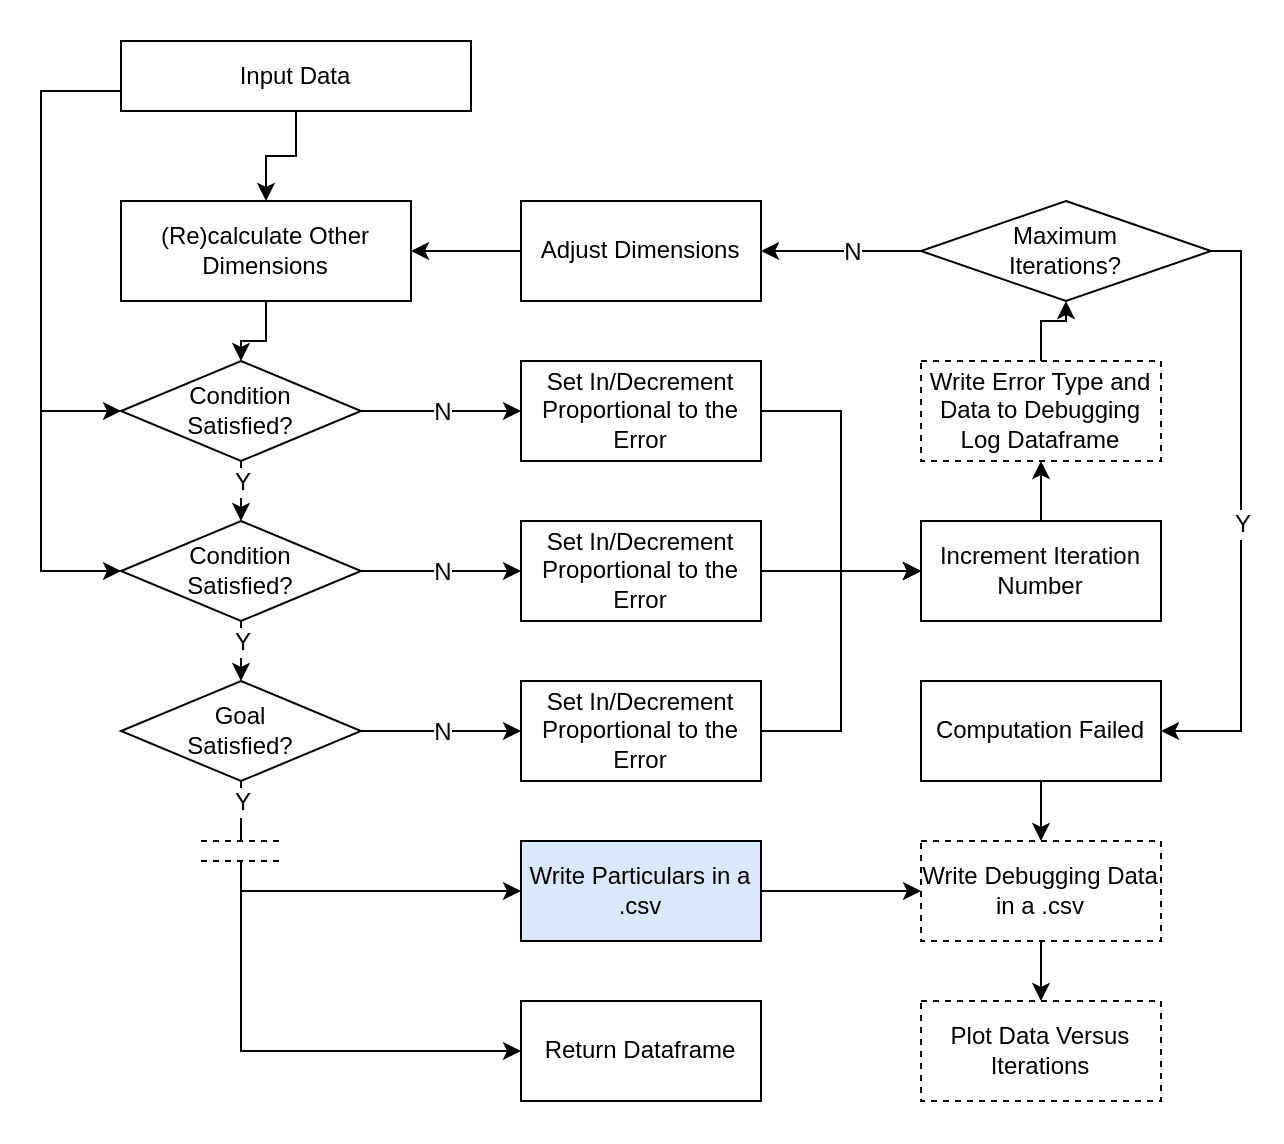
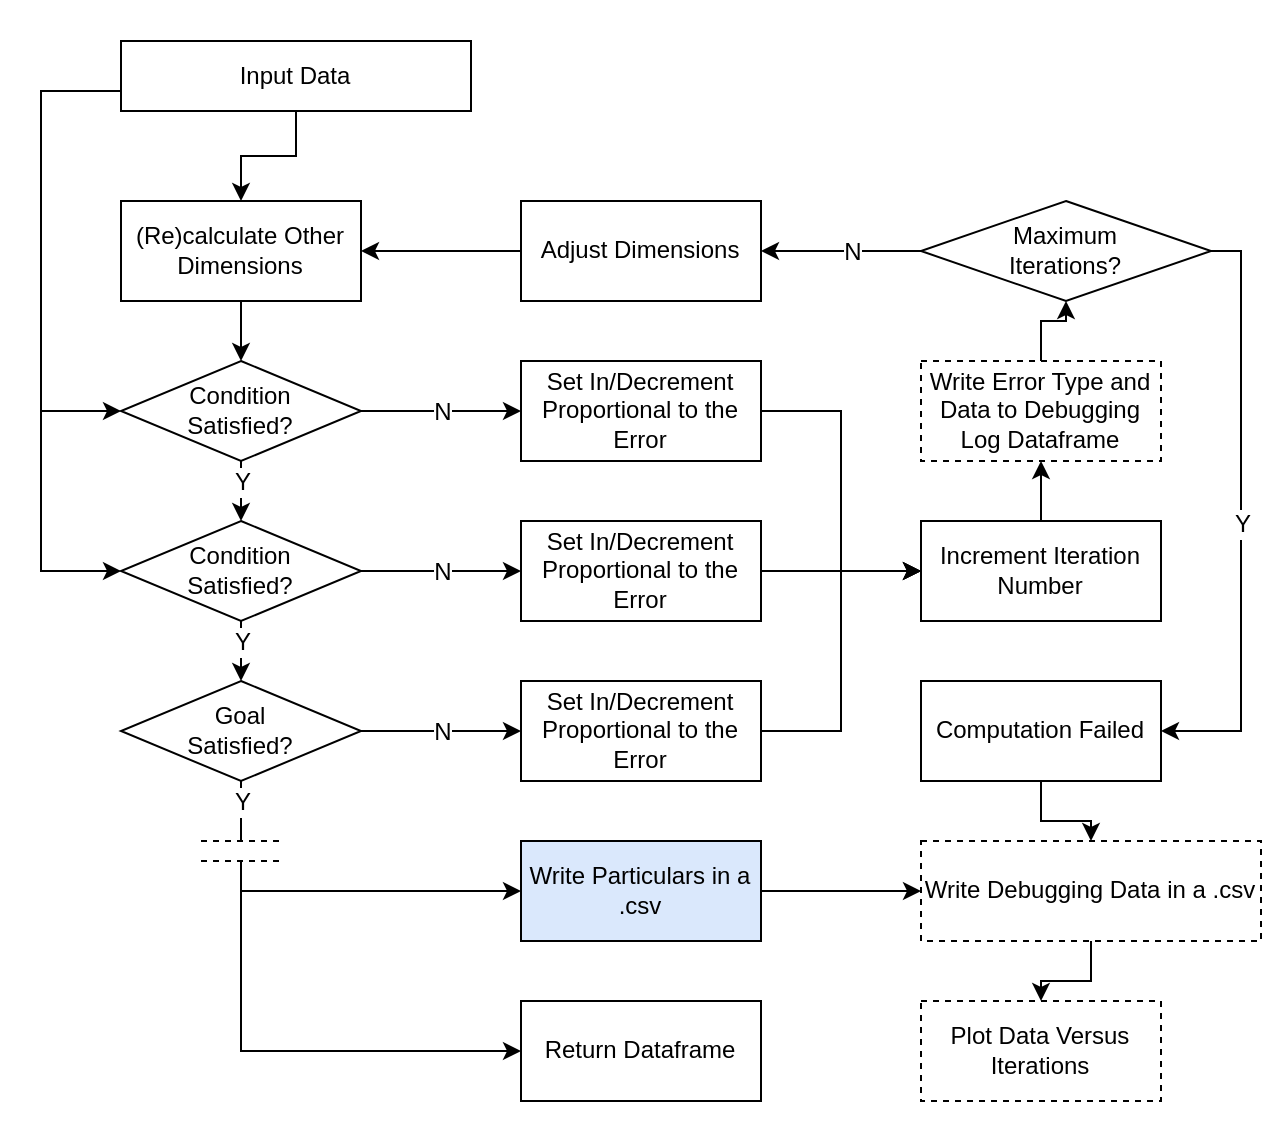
  <mxCell id="0" />
  <mxCell id="1" parent="0" />
  <mxCell id="2" value="" style="edgeStyle=orthogonalEdgeStyle;rounded=0;orthogonalLoop=1;jettySize=auto;html=1;entryX=0.5;entryY=1;entryDx=0;entryDy=0;" parent="1" source="3" target="35" edge="1"><mxGeometry relative="1" as="geometry"><mxPoint x="520" y="100" as="targetPoint" /></mxGeometry></mxCell>
  <mxCell id="3" value="Write Error Type and Data to Debugging Log Dataframe" style="rounded=0;whiteSpace=wrap;html=1;dashed=1;" parent="1" vertex="1"><mxGeometry x="460" y="180" width="120" height="50" as="geometry" /></mxCell>
  <mxCell id="4" value="" style="edgeStyle=orthogonalEdgeStyle;rounded=0;orthogonalLoop=1;jettySize=auto;html=1;entryX=0;entryY=0.5;entryDx=0;entryDy=0;exitX=1;exitY=0.5;exitDx=0;exitDy=0;" parent="1" source="8" target="10" edge="1"><mxGeometry relative="1" as="geometry"><mxPoint x="300" y="220" as="targetPoint" /><Array as="points"><mxPoint x="240" y="205" /><mxPoint x="240" y="205" /></Array></mxGeometry></mxCell>
  <mxCell id="5" value="N" style="text;html=1;resizable=0;points=[];align=center;verticalAlign=middle;labelBackgroundColor=#ffffff;" parent="4" vertex="1" connectable="0"><mxGeometry x="0.366" relative="1" as="geometry"><mxPoint x="-14.5" as="offset" /></mxGeometry></mxCell>
  <mxCell id="6" value="" style="edgeStyle=orthogonalEdgeStyle;rounded=0;orthogonalLoop=1;jettySize=auto;html=1;" parent="1" source="8" target="15" edge="1"><mxGeometry relative="1" as="geometry" /></mxCell>
  <mxCell id="7" value="Y" style="text;html=1;resizable=0;points=[];align=center;verticalAlign=middle;labelBackgroundColor=#ffffff;" parent="6" vertex="1" connectable="0"><mxGeometry x="0.47" relative="1" as="geometry"><mxPoint y="-7" as="offset" /></mxGeometry></mxCell>
  <mxCell id="8" value="Condition&lt;br&gt;Satisfied?" style="rhombus;whiteSpace=wrap;html=1;" parent="1" vertex="1"><mxGeometry x="60" y="180" width="120" height="50" as="geometry" /></mxCell>
  <mxCell id="9" value="" style="edgeStyle=orthogonalEdgeStyle;rounded=0;orthogonalLoop=1;jettySize=auto;html=1;entryX=0;entryY=0.5;entryDx=0;entryDy=0;exitX=1;exitY=0.5;exitDx=0;exitDy=0;" parent="1" source="10" target="37" edge="1"><mxGeometry relative="1" as="geometry"><mxPoint x="460" y="210" as="targetPoint" /><Array as="points"><mxPoint x="420" y="205" /><mxPoint x="420" y="285" /></Array></mxGeometry></mxCell>
  <mxCell id="10" value="Set In/Decrement Proportional to the Error" style="rounded=0;whiteSpace=wrap;html=1;" parent="1" vertex="1"><mxGeometry x="260" y="180" width="120" height="50" as="geometry" /></mxCell>
  <mxCell id="11" value="" style="edgeStyle=orthogonalEdgeStyle;rounded=0;orthogonalLoop=1;jettySize=auto;html=1;exitX=1;exitY=0.5;exitDx=0;exitDy=0;" parent="1" source="12" edge="1"><mxGeometry relative="1" as="geometry"><mxPoint x="460" y="285" as="targetPoint" /><Array as="points" /></mxGeometry></mxCell>
  <mxCell id="12" value="Set In/Decrement Proportional to the Error" style="rounded=0;whiteSpace=wrap;html=1;" parent="1" vertex="1"><mxGeometry x="260" y="260" width="120" height="50" as="geometry" /></mxCell>
  <mxCell id="13" value="" style="edgeStyle=orthogonalEdgeStyle;rounded=0;orthogonalLoop=1;jettySize=auto;html=1;" parent="1" source="15" target="17" edge="1"><mxGeometry relative="1" as="geometry" /></mxCell>
  <mxCell id="14" value="Y" style="text;html=1;resizable=0;points=[];align=center;verticalAlign=middle;labelBackgroundColor=#ffffff;" parent="13" vertex="1" connectable="0"><mxGeometry x="0.202" y="-5" relative="1" as="geometry"><mxPoint x="5" as="offset" /></mxGeometry></mxCell>
  <mxCell id="15" value="Condition&lt;br&gt;Satisfied?" style="rhombus;whiteSpace=wrap;html=1;" parent="1" vertex="1"><mxGeometry x="60" y="260" width="120" height="50" as="geometry" /></mxCell>
  <mxCell id="16" value="" style="edgeStyle=orthogonalEdgeStyle;rounded=0;orthogonalLoop=1;jettySize=auto;html=1;entryX=0;entryY=0.5;entryDx=0;entryDy=0;" parent="1" target="39" edge="1"><mxGeometry relative="1" as="geometry"><mxPoint x="120" y="430" as="sourcePoint" /><mxPoint x="160" y="470" as="targetPoint" /><Array as="points"><mxPoint x="120" y="445" /></Array></mxGeometry></mxCell>
  <mxCell id="17" value="Goal&lt;br&gt;Satisfied?" style="rhombus;whiteSpace=wrap;html=1;" parent="1" vertex="1"><mxGeometry x="60" y="340" width="120" height="50" as="geometry" /></mxCell>
  <mxCell id="18" value="" style="edgeStyle=orthogonalEdgeStyle;rounded=0;orthogonalLoop=1;jettySize=auto;html=1;entryX=0;entryY=0.5;entryDx=0;entryDy=0;exitX=1;exitY=0.5;exitDx=0;exitDy=0;" parent="1" source="19" target="37" edge="1"><mxGeometry relative="1" as="geometry"><mxPoint x="460" y="370" as="targetPoint" /><Array as="points"><mxPoint x="420" y="365" /><mxPoint x="420" y="285" /></Array></mxGeometry></mxCell>
  <mxCell id="19" value="Set In/Decrement Proportional to the Error" style="rounded=0;whiteSpace=wrap;html=1;" parent="1" vertex="1"><mxGeometry x="260" y="340" width="120" height="50" as="geometry" /></mxCell>
  <mxCell id="20" value="" style="edgeStyle=orthogonalEdgeStyle;rounded=0;orthogonalLoop=1;jettySize=auto;html=1;exitX=0.5;exitY=1;exitDx=0;exitDy=0;" parent="1" source="25" target="8" edge="1"><mxGeometry relative="1" as="geometry"><mxPoint x="160" y="160" as="sourcePoint" /></mxGeometry></mxCell>
  <mxCell id="21" value="" style="edgeStyle=orthogonalEdgeStyle;rounded=0;orthogonalLoop=1;jettySize=auto;html=1;entryX=0;entryY=0.5;entryDx=0;entryDy=0;exitX=1;exitY=0.5;exitDx=0;exitDy=0;" parent="1" source="15" target="12" edge="1"><mxGeometry relative="1" as="geometry"><mxPoint x="300" y="220" as="targetPoint" /><Array as="points"><mxPoint x="230" y="285" /><mxPoint x="230" y="285" /></Array></mxGeometry></mxCell>
  <mxCell id="22" value="N" style="text;html=1;resizable=0;points=[];align=center;verticalAlign=middle;labelBackgroundColor=#ffffff;" parent="21" vertex="1" connectable="0"><mxGeometry x="0.366" relative="1" as="geometry"><mxPoint x="-14.5" as="offset" /></mxGeometry></mxCell>
  <mxCell id="23" value="" style="edgeStyle=orthogonalEdgeStyle;rounded=0;orthogonalLoop=1;jettySize=auto;html=1;exitX=1;exitY=0.5;exitDx=0;exitDy=0;entryX=0;entryY=0.5;entryDx=0;entryDy=0;" parent="1" source="17" target="19" edge="1"><mxGeometry relative="1" as="geometry"><mxPoint x="229.793" y="300.138" as="sourcePoint" /><mxPoint x="260" y="370" as="targetPoint" /><Array as="points"><mxPoint x="240" y="365" /><mxPoint x="240" y="365" /></Array></mxGeometry></mxCell>
  <mxCell id="24" value="N" style="text;html=1;resizable=0;points=[];align=center;verticalAlign=middle;labelBackgroundColor=#ffffff;" parent="23" vertex="1" connectable="0"><mxGeometry x="0.366" relative="1" as="geometry"><mxPoint x="-14.5" as="offset" /></mxGeometry></mxCell>
- <mxCell id="25" value="(Re)calculate Other Dimensions" style="rounded=0;whiteSpace=wrap;html=1;" parent="1" vertex="1"><mxGeometry x="60" y="100" width="145" height="50" as="geometry" /></mxCell>
+ <mxCell id="25" value="(Re)calculate Other Dimensions" style="rounded=0;whiteSpace=wrap;html=1;" parent="1" vertex="1"><mxGeometry x="60" y="100" width="120" height="50" as="geometry" /></mxCell>
  <mxCell id="26" value="Plot Data Versus Iterations" style="rounded=0;whiteSpace=wrap;html=1;dashed=1;" parent="1" vertex="1"><mxGeometry x="460" y="500" width="120" height="50" as="geometry" /></mxCell>
  <mxCell id="27" value="" style="edgeStyle=orthogonalEdgeStyle;rounded=0;orthogonalLoop=1;jettySize=auto;html=1;" parent="1" source="28" target="26" edge="1"><mxGeometry relative="1" as="geometry" /></mxCell>
- <mxCell id="28" value="Write Debugging Data in a .csv" style="rounded=0;whiteSpace=wrap;html=1;dashed=1;" parent="1" vertex="1"><mxGeometry x="460" y="420" width="120" height="50" as="geometry" /></mxCell>
+ <mxCell id="28" value="Write Debugging Data in a .csv" style="rounded=0;whiteSpace=wrap;html=1;dashed=1;" parent="1" vertex="1"><mxGeometry x="460" y="420" width="170" height="50" as="geometry" /></mxCell>
  <mxCell id="29" value="" style="edgeStyle=orthogonalEdgeStyle;rounded=0;orthogonalLoop=1;jettySize=auto;html=1;exitX=0;exitY=0.5;exitDx=0;exitDy=0;entryX=1;entryY=0.5;entryDx=0;entryDy=0;" parent="1" source="30" target="25" edge="1"><mxGeometry relative="1" as="geometry"><mxPoint x="160" y="80" as="sourcePoint" /><mxPoint x="160" y="100" as="targetPoint" /></mxGeometry></mxCell>
  <mxCell id="30" value="Adjust Dimensions" style="rounded=0;whiteSpace=wrap;html=1;" parent="1" vertex="1"><mxGeometry x="260" y="100" width="120" height="50" as="geometry" /></mxCell>
  <mxCell id="31" value="" style="edgeStyle=orthogonalEdgeStyle;rounded=0;orthogonalLoop=1;jettySize=auto;html=1;entryX=1;entryY=0.5;entryDx=0;entryDy=0;" parent="1" source="35" target="30" edge="1"><mxGeometry relative="1" as="geometry"><mxPoint x="360" y="45" as="targetPoint" /></mxGeometry></mxCell>
  <mxCell id="32" value="N" style="text;html=1;resizable=0;points=[];align=center;verticalAlign=middle;labelBackgroundColor=#ffffff;" parent="31" vertex="1" connectable="0"><mxGeometry x="0.008" y="-5" relative="1" as="geometry"><mxPoint x="5" y="5" as="offset" /></mxGeometry></mxCell>
  <mxCell id="33" value="" style="edgeStyle=orthogonalEdgeStyle;rounded=0;orthogonalLoop=1;jettySize=auto;html=1;entryX=1;entryY=0.5;entryDx=0;entryDy=0;" parent="1" source="35" target="51" edge="1"><mxGeometry relative="1" as="geometry"><Array as="points"><mxPoint x="620" y="125" /><mxPoint x="620" y="365" /></Array></mxGeometry></mxCell>
  <mxCell id="34" value="Y" style="text;html=1;resizable=0;points=[];align=center;verticalAlign=middle;labelBackgroundColor=#ffffff;" parent="33" vertex="1" connectable="0"><mxGeometry x="0.2" y="4" relative="1" as="geometry"><mxPoint x="-4" y="-25.5" as="offset" /></mxGeometry></mxCell>
  <mxCell id="35" value="Maximum&lt;br&gt;Iterations?" style="rhombus;whiteSpace=wrap;html=1;" parent="1" vertex="1"><mxGeometry x="460" y="100" width="145" height="50" as="geometry" /></mxCell>
  <mxCell id="36" value="" style="edgeStyle=orthogonalEdgeStyle;rounded=0;orthogonalLoop=1;jettySize=auto;html=1;" parent="1" source="37" target="3" edge="1"><mxGeometry relative="1" as="geometry" /></mxCell>
  <mxCell id="37" value="Increment Iteration Number" style="rounded=0;whiteSpace=wrap;html=1;" parent="1" vertex="1"><mxGeometry x="460" y="260" width="120" height="50" as="geometry" /></mxCell>
  <mxCell id="38" value="" style="edgeStyle=orthogonalEdgeStyle;rounded=0;orthogonalLoop=1;jettySize=auto;html=1;" parent="1" source="39" target="28" edge="1"><mxGeometry relative="1" as="geometry" /></mxCell>
  <mxCell id="39" value="Write Particulars in a .csv" style="rounded=0;whiteSpace=wrap;html=1;fillColor=#dae8fc;" parent="1" vertex="1"><mxGeometry x="260" y="420" width="120" height="50" as="geometry" /></mxCell>
  <mxCell id="40" value="" style="edgeStyle=orthogonalEdgeStyle;rounded=0;orthogonalLoop=1;jettySize=auto;html=1;" parent="1" source="43" target="25" edge="1"><mxGeometry relative="1" as="geometry" /></mxCell>
  <mxCell id="41" value="" style="edgeStyle=orthogonalEdgeStyle;rounded=0;orthogonalLoop=1;jettySize=auto;html=1;entryX=0;entryY=0.5;entryDx=0;entryDy=0;exitX=0;exitY=0.5;exitDx=0;exitDy=0;" parent="1" source="43" target="8" edge="1"><mxGeometry relative="1" as="geometry"><mxPoint x="20" y="45" as="targetPoint" /><Array as="points"><mxPoint x="20" y="45" /><mxPoint x="20" y="205" /></Array></mxGeometry></mxCell>
  <mxCell id="42" value="" style="edgeStyle=orthogonalEdgeStyle;rounded=0;orthogonalLoop=1;jettySize=auto;html=1;entryX=0;entryY=0.5;entryDx=0;entryDy=0;exitX=0;exitY=0.5;exitDx=0;exitDy=0;" parent="1" source="43" target="15" edge="1"><mxGeometry relative="1" as="geometry"><mxPoint x="90" y="40" as="sourcePoint" /><mxPoint x="160" y="-60" as="targetPoint" /><Array as="points"><mxPoint x="20" y="45" /><mxPoint x="20" y="285" /></Array></mxGeometry></mxCell>
  <mxCell id="43" value="Input Data" style="rounded=0;whiteSpace=wrap;html=1;" parent="1" vertex="1"><mxGeometry x="60" y="20" width="175" height="35" as="geometry" /></mxCell>
  <mxCell id="44" value="Return Dataframe" style="rounded=0;whiteSpace=wrap;html=1;" parent="1" vertex="1"><mxGeometry x="260" y="500" width="120" height="50" as="geometry" /></mxCell>
  <mxCell id="45" value="" style="edgeStyle=orthogonalEdgeStyle;rounded=0;orthogonalLoop=1;jettySize=auto;html=1;" parent="1" edge="1"><mxGeometry relative="1" as="geometry"><mxPoint x="120" y="430" as="sourcePoint" /><mxPoint x="260" y="525" as="targetPoint" /><Array as="points"><mxPoint x="120" y="525" /></Array></mxGeometry></mxCell>
  <mxCell id="46" value="" style="endArrow=none;dashed=1;html=1;" parent="1" edge="1"><mxGeometry width="50" height="50" relative="1" as="geometry"><mxPoint x="100" y="430" as="sourcePoint" /><mxPoint x="140" y="430" as="targetPoint" /></mxGeometry></mxCell>
  <mxCell id="47" value="" style="endArrow=none;dashed=1;html=1;" parent="1" edge="1"><mxGeometry width="50" height="50" relative="1" as="geometry"><mxPoint x="100" y="420" as="sourcePoint" /><mxPoint x="140" y="420" as="targetPoint" /></mxGeometry></mxCell>
  <mxCell id="48" value="" style="endArrow=none;html=1;entryX=0.5;entryY=1;entryDx=0;entryDy=0;" parent="1" target="17" edge="1"><mxGeometry width="50" height="50" relative="1" as="geometry"><mxPoint x="120" y="420" as="sourcePoint" /><mxPoint x="150" y="570" as="targetPoint" /></mxGeometry></mxCell>
  <mxCell id="49" value="Y" style="text;html=1;resizable=0;points=[];align=center;verticalAlign=middle;labelBackgroundColor=#ffffff;" parent="48" vertex="1" connectable="0"><mxGeometry x="0.336" y="2" relative="1" as="geometry"><mxPoint x="2" as="offset" /></mxGeometry></mxCell>
  <mxCell id="50" value="" style="edgeStyle=orthogonalEdgeStyle;rounded=0;orthogonalLoop=1;jettySize=auto;html=1;" parent="1" source="51" target="28" edge="1"><mxGeometry relative="1" as="geometry" /></mxCell>
  <mxCell id="51" value="Computation Failed" style="rounded=0;whiteSpace=wrap;html=1;" parent="1" vertex="1"><mxGeometry x="460" y="340" width="120" height="50" as="geometry" /></mxCell>
